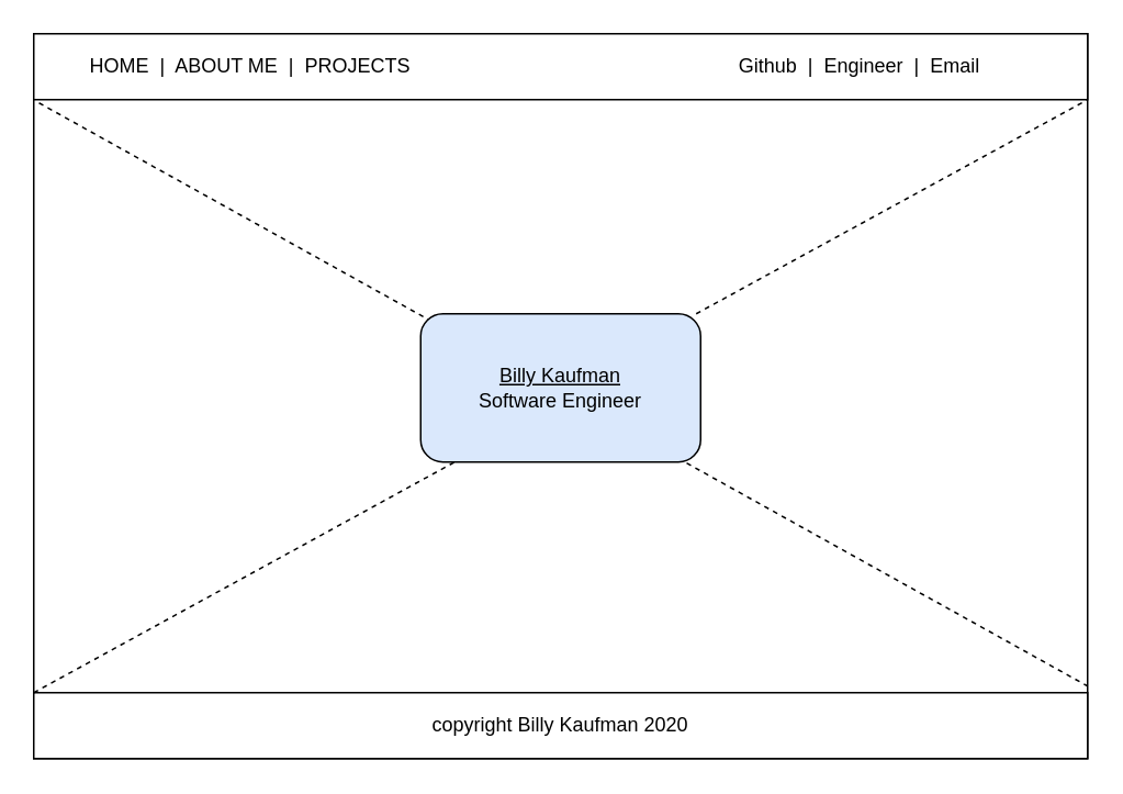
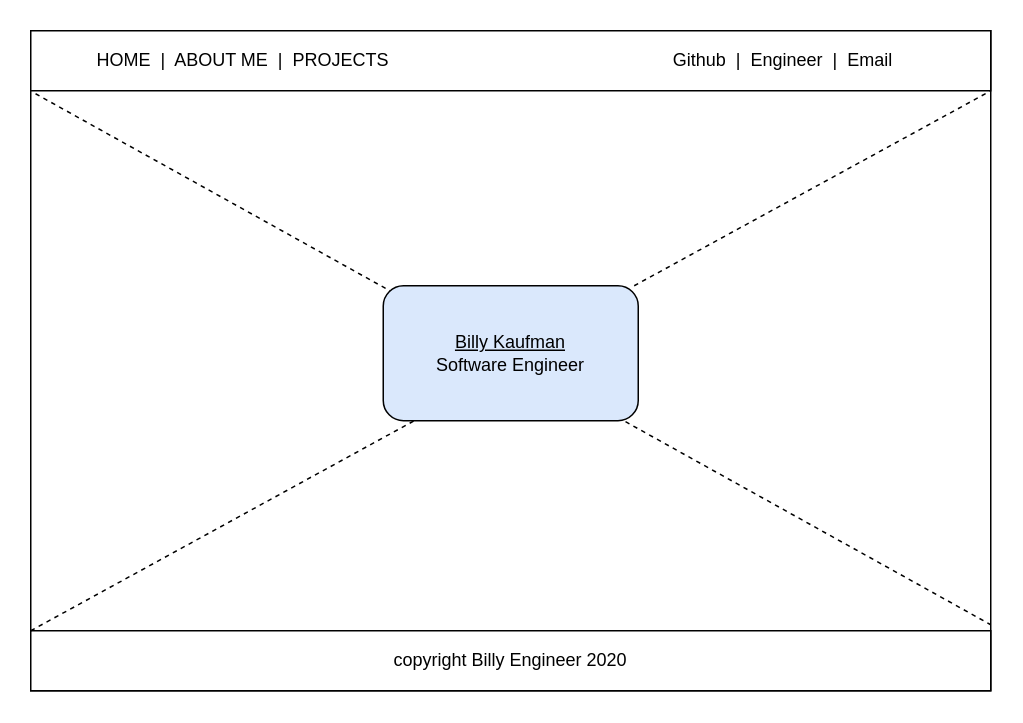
  <mxCell id="0" />
  <mxCell id="1" parent="0" />
  <mxCell id="2" value="" style="rounded=0;whiteSpace=wrap;html=1;" vertex="1" parent="1"><mxGeometry x="20" y="20" width="640" height="440" as="geometry" /></mxCell>
  <mxCell id="3" value="" style="rounded=0;whiteSpace=wrap;html=1;" vertex="1" parent="1"><mxGeometry x="20" y="20" width="640" height="40" as="geometry" /></mxCell>
- <mxCell id="4" value="HOME&amp;nbsp; |&amp;nbsp; ABOUT ME&amp;nbsp; |&amp;nbsp; PROJECTS&amp;nbsp;&amp;nbsp;" style="text;html=1;strokeColor=none;fillColor=none;align=center;verticalAlign=middle;whiteSpace=wrap;rounded=0;" vertex="1" parent="1"><mxGeometry x="20" y="30" width="270" height="20" as="geometry" /></mxCell>
+ <mxCell id="4" value="HOME&amp;nbsp; |&amp;nbsp; ABOUT ME&amp;nbsp; |&amp;nbsp; PROJECTS&amp;nbsp;&amp;nbsp;" style="text;html=1;strokeColor=none;fillColor=none;align=center;verticalAlign=middle;whiteSpace=wrap;rounded=0;" vertex="1" parent="1"><mxGeometry x="30" y="30" width="270" height="20" as="geometry" /></mxCell>
  <mxCell id="5" value="Github&amp;nbsp; |&amp;nbsp; Engineer&amp;nbsp; |&amp;nbsp; Email&amp;nbsp;&amp;nbsp;" style="text;html=1;strokeColor=none;fillColor=none;align=center;verticalAlign=middle;whiteSpace=wrap;rounded=0;" vertex="1" parent="1"><mxGeometry x="390" y="30" width="270" height="20" as="geometry" /></mxCell>
- <mxCell id="6" value="copyright Billy Kaufman 2020" style="rounded=0;whiteSpace=wrap;html=1;" vertex="1" parent="1"><mxGeometry x="20" y="420" width="640" height="40" as="geometry" /></mxCell>
+ <mxCell id="6" value="copyright Billy Engineer 2020" style="rounded=0;whiteSpace=wrap;html=1;" vertex="1" parent="1"><mxGeometry x="20" y="420" width="640" height="40" as="geometry" /></mxCell>
  <mxCell id="7" value="" style="endArrow=none;dashed=1;html=1;" edge="1" parent="1" target="2"><mxGeometry width="50" height="50" relative="1" as="geometry"><mxPoint x="20" y="420" as="sourcePoint" /><mxPoint x="70" y="370" as="targetPoint" /></mxGeometry></mxCell>
  <mxCell id="8" value="" style="endArrow=none;dashed=1;html=1;entryX=1;entryY=0.091;entryDx=0;entryDy=0;entryPerimeter=0;" edge="1" parent="1" source="11" target="2"><mxGeometry width="50" height="50" relative="1" as="geometry"><mxPoint x="20" y="420" as="sourcePoint" /><mxPoint x="380" y="190" as="targetPoint" /></mxGeometry></mxCell>
  <mxCell id="9" value="" style="endArrow=none;dashed=1;html=1;entryX=1;entryY=-0.1;entryDx=0;entryDy=0;entryPerimeter=0;exitX=0.005;exitY=1.05;exitDx=0;exitDy=0;exitPerimeter=0;" edge="1" parent="1" source="3" target="6"><mxGeometry width="50" height="50" relative="1" as="geometry"><mxPoint x="330" y="270" as="sourcePoint" /><mxPoint x="380" y="220" as="targetPoint" /></mxGeometry></mxCell>
  <mxCell id="10" value="" style="endArrow=none;dashed=1;html=1;entryX=1;entryY=0.091;entryDx=0;entryDy=0;entryPerimeter=0;" edge="1" parent="1" target="11"><mxGeometry width="50" height="50" relative="1" as="geometry"><mxPoint x="20" y="420" as="sourcePoint" /><mxPoint x="660" y="60.04" as="targetPoint" /></mxGeometry></mxCell>
  <mxCell id="11" value="&lt;u&gt;Billy Kaufman&lt;/u&gt;&lt;br&gt;Software Engineer" style="rounded=1;whiteSpace=wrap;html=1;fillColor=#dae8fc;" vertex="1" parent="1"><mxGeometry x="255" y="190" width="170" height="90" as="geometry" /></mxCell>
